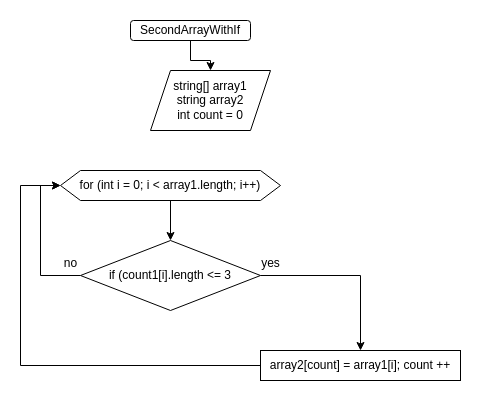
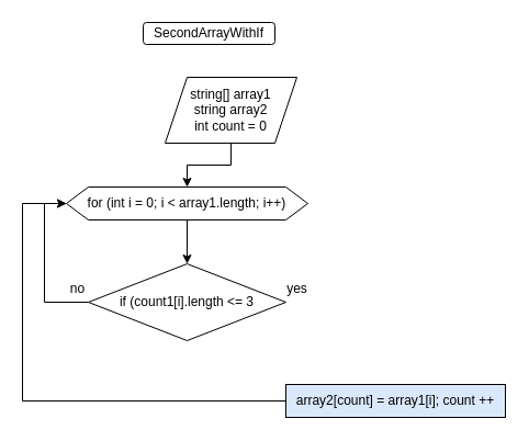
  <mxCell id="0" />
  <mxCell id="1" parent="0" />
- <mxCell id="2" style="edgeStyle=orthogonalEdgeStyle;rounded=0;orthogonalLoop=1;jettySize=auto;html=1;entryX=0.5;entryY=0;entryDx=0;entryDy=0;" parent="1" source="3" target="5" edge="1"><mxGeometry relative="1" as="geometry" /></mxCell>
  <mxCell id="3" value="SecondArrayWithIf" style="rounded=1;whiteSpace=wrap;html=1;" parent="1" vertex="1"><mxGeometry x="130" y="20" width="120" height="20" as="geometry" /></mxCell>
+ <mxCell id="4" style="edgeStyle=orthogonalEdgeStyle;rounded=0;orthogonalLoop=1;jettySize=auto;html=1;entryX=0.5;entryY=0;entryDx=0;entryDy=0;" parent="1" source="5" target="7" edge="1"><mxGeometry relative="1" as="geometry" /></mxCell>
  <mxCell id="5" value="string[] array1&lt;br&gt;string array2&lt;br&gt;int count = 0" style="shape=parallelogram;perimeter=parallelogramPerimeter;whiteSpace=wrap;html=1;fixedSize=1;" parent="1" vertex="1"><mxGeometry x="150" y="70" width="120" height="60" as="geometry" /></mxCell>
  <mxCell id="6" style="edgeStyle=orthogonalEdgeStyle;rounded=0;orthogonalLoop=1;jettySize=auto;html=1;entryX=0.5;entryY=0;entryDx=0;entryDy=0;" parent="1" source="7" target="10" edge="1"><mxGeometry relative="1" as="geometry" /></mxCell>
  <mxCell id="7" value="for (int i = 0; i &amp;lt; array1.length; i++)" style="shape=hexagon;perimeter=hexagonPerimeter2;whiteSpace=wrap;html=1;fixedSize=1;" parent="1" vertex="1"><mxGeometry x="60" y="170" width="220" height="30" as="geometry" /></mxCell>
- <mxCell id="8" style="edgeStyle=orthogonalEdgeStyle;rounded=0;orthogonalLoop=1;jettySize=auto;html=1;entryX=0.5;entryY=0;entryDx=0;entryDy=0;" parent="1" source="10" target="12" edge="1"><mxGeometry relative="1" as="geometry"><Array as="points"><mxPoint x="360" y="275" /></Array></mxGeometry></mxCell>
  <mxCell id="9" style="edgeStyle=orthogonalEdgeStyle;rounded=0;orthogonalLoop=1;jettySize=auto;html=1;entryX=0;entryY=0.5;entryDx=0;entryDy=0;" parent="1" source="10" target="7" edge="1"><mxGeometry relative="1" as="geometry"><Array as="points"><mxPoint x="40" y="275" /><mxPoint x="40" y="185" /></Array></mxGeometry></mxCell>
  <mxCell id="10" value="if (count1[i].length &amp;lt;= 3" style="rhombus;whiteSpace=wrap;html=1;" parent="1" vertex="1"><mxGeometry x="80" y="240" width="180" height="70" as="geometry" /></mxCell>
  <mxCell id="11" style="edgeStyle=orthogonalEdgeStyle;rounded=0;orthogonalLoop=1;jettySize=auto;html=1;entryX=0;entryY=0.5;entryDx=0;entryDy=0;" parent="1" source="12" target="7" edge="1"><mxGeometry relative="1" as="geometry"><Array as="points"><mxPoint x="20" y="365" /><mxPoint x="20" y="185" /></Array></mxGeometry></mxCell>
- <mxCell id="12" value="array2[count] = array1[i]; count ++" style="rounded=0;whiteSpace=wrap;html=1;" parent="1" vertex="1"><mxGeometry x="260" y="350" width="200" height="30" as="geometry" /></mxCell>
+ <mxCell id="12" value="array2[count] = array1[i]; count ++" style="rounded=0;whiteSpace=wrap;html=1;fillColor=#dae8fc;" parent="1" vertex="1"><mxGeometry x="260" y="350" width="200" height="30" as="geometry" /></mxCell>
  <mxCell id="13" value="yes" style="text;html=1;align=center;verticalAlign=middle;resizable=0;points=[];autosize=1;strokeColor=none;fillColor=none;" parent="1" vertex="1"><mxGeometry x="250" y="248" width="40" height="30" as="geometry" /></mxCell>
  <mxCell id="14" value="no" style="text;html=1;align=center;verticalAlign=middle;resizable=0;points=[];autosize=1;strokeColor=none;fillColor=none;" parent="1" vertex="1"><mxGeometry x="50" y="248" width="40" height="30" as="geometry" /></mxCell>
